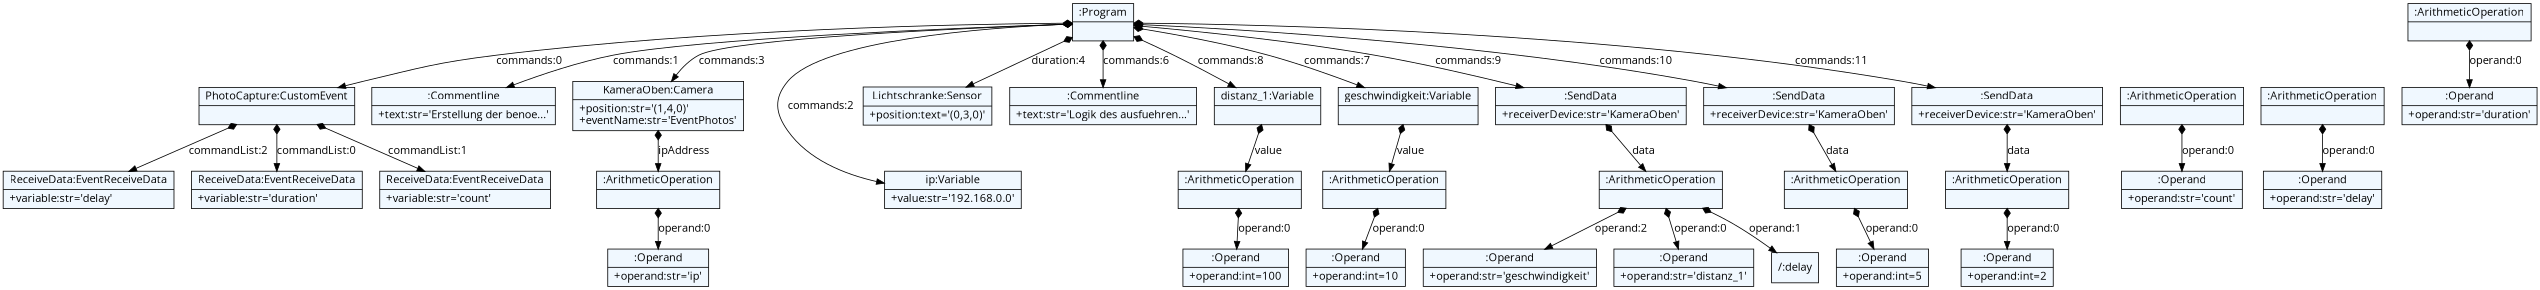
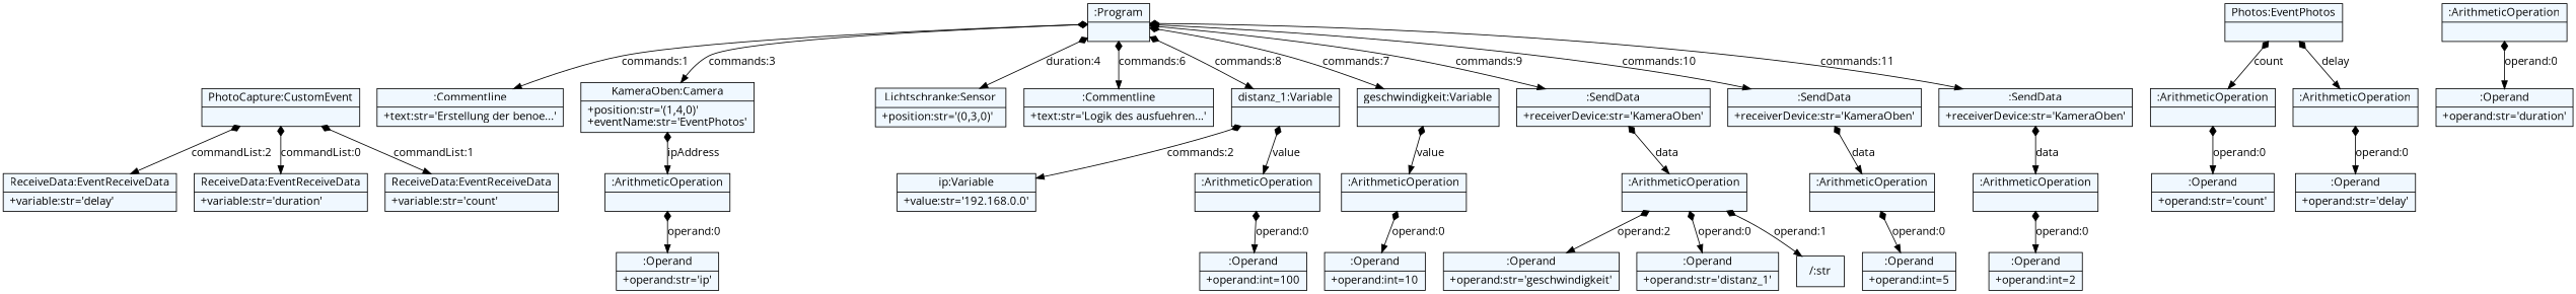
  digraph {
    fontname="Open Sans"
    fontsize=8
    nodesep=0.3
    node [fillcolor=aliceblue fontname="Open Sans" shape=record style=filled]
    edge [arrowtail=diamond dir=both fontname="Open Sans"]
    n1 [label="{:Program|}"]
    n2 [label="{PhotoCapture:CustomEvent|}"]
    n3 [label="{:Commentline|+text:str='Erstellung der benoe...'\l}"]
    n4 [label="{ip:Variable|+value:str='192.168.0.0'\l}"]
    n5 [label="{KameraOben:Camera|+position:str='(1,4,0)'\l+eventName:str='EventPhotos'\l}"]
-   n6 [label="{Lichtschranke:Sensor|+position:text='(0,3,0)'\l}"]
+   n6 [label="{Lichtschranke:Sensor|+position:str='(0,3,0)'\l}"]
    n7 [label="{:Commentline|+text:str='Logik des ausfuehren...'\l}"]
    n8 [label="{geschwindigkeit:Variable|}"]
    n9 [label="{distanz_1:Variable|}"]
    n10 [label="{:SendData|+receiverDevice:str='KameraOben'\l}"]
    n11 [label="{:SendData|+receiverDevice:str='KameraOben'\l}"]
    n12 [label="{:SendData|+receiverDevice:str='KameraOben'\l}"]
    n13 [label="{ReceiveData:EventReceiveData|+variable:str='duration'\l}"]
    n14 [label="{ReceiveData:EventReceiveData|+variable:str='count'\l}"]
    n15 [label="{ReceiveData:EventReceiveData|+variable:str='delay'\l}"]
    n16 [label="{:ArithmeticOperation|}"]
    n17 [label="{:ArithmeticOperation|}"]
    n18 [label="{:ArithmeticOperation|}"]
    n19 [label="{:ArithmeticOperation|}"]
    n20 [label="{:ArithmeticOperation|}"]
    n21 [label="{:ArithmeticOperation|}"]
+   n22 [label="{Photos:EventPhotos|}"]
    n23 [label="{:ArithmeticOperation|}"]
    n24 [label="{:ArithmeticOperation|}"]
    n25 [label="{:ArithmeticOperation|}"]
    n26 [label="{:Operand|+operand:str='duration'\l}"]
    n27 [label="{:Operand|+operand:str='count'\l}"]
    n28 [label="{:Operand|+operand:str='delay'\l}"]
    n29 [label="{:Operand|+operand:str='ip'\l}"]
    n30 [label="{:Operand|+operand:int=10\l}"]
    n31 [label="{:Operand|+operand:int=100\l}"]
    n32 [label="{:Operand|+operand:str='distanz_1'\l}"]
-   "/:str" [label="/:delay"]
+   "/:str"
    n34 [label="{:Operand|+operand:str='geschwindigkeit'\l}"]
    n35 [label="{:Operand|+operand:int=5\l}"]
    n36 [label="{:Operand|+operand:int=2\l}"]
-   n1 -> n2 [label="commands:0"]
    n1 -> n3 [label="commands:1"]
-   n1 -> n4 [label="commands:2"]
+   n9 -> n4 [label="commands:2"]
    n1 -> n5 [label="commands:3"]
    n1 -> n6 [label="duration:4"]
    n1 -> n7 [label="commands:6"]
    n1 -> n8 [label="commands:7"]
    n1 -> n9 [label="commands:8"]
    n1 -> n10 [label="commands:9"]
    n1 -> n11 [label="commands:10"]
    n1 -> n12 [label="commands:11"]
    n2 -> n13 [label="commandList:0"]
    n2 -> n14 [label="commandList:1"]
    n2 -> n15 [label="commandList:2"]
    n5 -> n16 [label=ipAddress]
    n8 -> n17 [label=value]
    n9 -> n18 [label=value]
    n10 -> n19 [label=data]
    n11 -> n20 [label=data]
    n12 -> n21 [label=data]
    n16 -> n29 [label="operand:0"]
    n17 -> n30 [label="operand:0"]
    n18 -> n31 [label="operand:0"]
    n19 -> n32 [label="operand:0"]
    n19 -> "/:str" [label="operand:1"]
    n19 -> n34 [label="operand:2"]
    n20 -> n35 [label="operand:0"]
    n21 -> n36 [label="operand:0"]
+   n22 -> n23 [label=count]
+   n22 -> n24 [label=delay]
    n23 -> n27 [label="operand:0"]
    n24 -> n28 [label="operand:0"]
    n25 -> n26 [label="operand:0"]
  }
